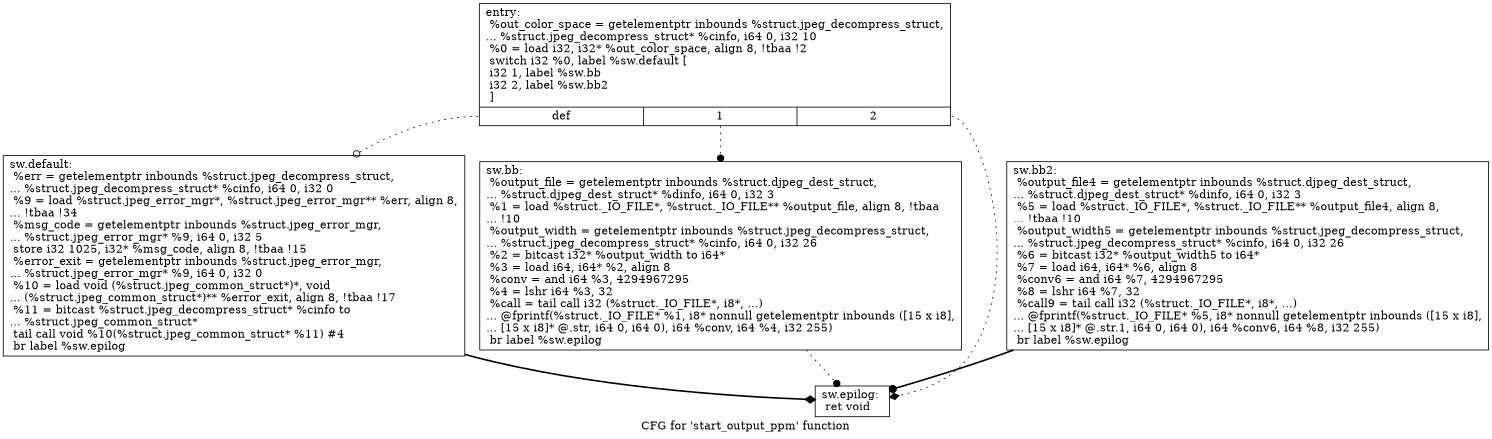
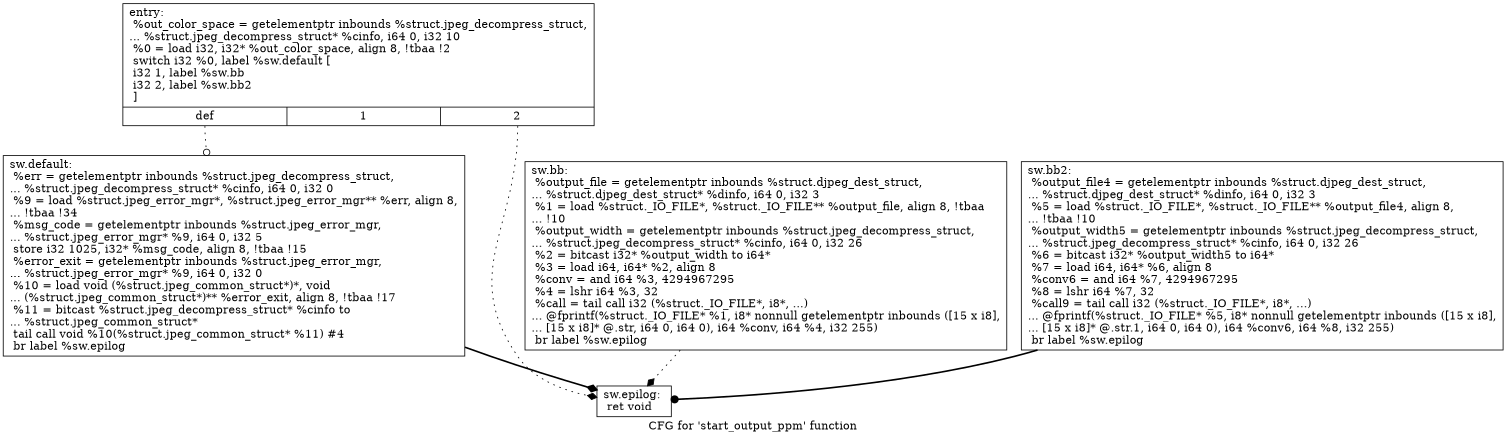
  digraph {
    label="CFG for 'start_output_ppm' function"
    node [shape=record]
    edge [arrowhead=dot style=dotted]
    n1 [label="{entry:\l  %out_color_space = getelementptr inbounds %struct.jpeg_decompress_struct,\l... %struct.jpeg_decompress_struct* %cinfo, i64 0, i32 10\l  %0 = load i32, i32* %out_color_space, align 8, !tbaa !2\l  switch i32 %0, label %sw.default [\l    i32 1, label %sw.bb\l    i32 2, label %sw.bb2\l  ]\l|{<s0>def|<s1>1|<s2>2}}"]
    n2 [label="{sw.default:                                       \l  %err = getelementptr inbounds %struct.jpeg_decompress_struct,\l... %struct.jpeg_decompress_struct* %cinfo, i64 0, i32 0\l  %9 = load %struct.jpeg_error_mgr*, %struct.jpeg_error_mgr** %err, align 8,\l... !tbaa !34\l  %msg_code = getelementptr inbounds %struct.jpeg_error_mgr,\l... %struct.jpeg_error_mgr* %9, i64 0, i32 5\l  store i32 1025, i32* %msg_code, align 8, !tbaa !15\l  %error_exit = getelementptr inbounds %struct.jpeg_error_mgr,\l... %struct.jpeg_error_mgr* %9, i64 0, i32 0\l  %10 = load void (%struct.jpeg_common_struct*)*, void\l... (%struct.jpeg_common_struct*)** %error_exit, align 8, !tbaa !17\l  %11 = bitcast %struct.jpeg_decompress_struct* %cinfo to\l... %struct.jpeg_common_struct*\l  tail call void %10(%struct.jpeg_common_struct* %11) #4\l  br label %sw.epilog\l}"]
    n3 [label="{sw.bb:                                            \l  %output_file = getelementptr inbounds %struct.djpeg_dest_struct,\l... %struct.djpeg_dest_struct* %dinfo, i64 0, i32 3\l  %1 = load %struct._IO_FILE*, %struct._IO_FILE** %output_file, align 8, !tbaa\l... !10\l  %output_width = getelementptr inbounds %struct.jpeg_decompress_struct,\l... %struct.jpeg_decompress_struct* %cinfo, i64 0, i32 26\l  %2 = bitcast i32* %output_width to i64*\l  %3 = load i64, i64* %2, align 8\l  %conv = and i64 %3, 4294967295\l  %4 = lshr i64 %3, 32\l  %call = tail call i32 (%struct._IO_FILE*, i8*, ...)\l... @fprintf(%struct._IO_FILE* %1, i8* nonnull getelementptr inbounds ([15 x i8],\l... [15 x i8]* @.str, i64 0, i64 0), i64 %conv, i64 %4, i32 255)\l  br label %sw.epilog\l}"]
    n4 [label="{sw.epilog:                                        \l  ret void\l}"]
    n5 [label="{sw.bb2:                                           \l  %output_file4 = getelementptr inbounds %struct.djpeg_dest_struct,\l... %struct.djpeg_dest_struct* %dinfo, i64 0, i32 3\l  %5 = load %struct._IO_FILE*, %struct._IO_FILE** %output_file4, align 8,\l... !tbaa !10\l  %output_width5 = getelementptr inbounds %struct.jpeg_decompress_struct,\l... %struct.jpeg_decompress_struct* %cinfo, i64 0, i32 26\l  %6 = bitcast i32* %output_width5 to i64*\l  %7 = load i64, i64* %6, align 8\l  %conv6 = and i64 %7, 4294967295\l  %8 = lshr i64 %7, 32\l  %call9 = tail call i32 (%struct._IO_FILE*, i8*, ...)\l... @fprintf(%struct._IO_FILE* %5, i8* nonnull getelementptr inbounds ([15 x i8],\l... [15 x i8]* @.str.1, i64 0, i64 0), i64 %conv6, i64 %8, i32 255)\l  br label %sw.epilog\l}"]
    n1 -> n2 [arrowhead=odot tailport=s0]
-   n1 -> n3 [tailport=s1]
    n1 -> n4 [arrowhead=diamond tailport=s2]
    n2 -> n4 [arrowhead=diamond style=bold]
-   n3 -> n4
+   n3 -> n4 [arrowhead=diamond]
    n5 -> n4 [style=bold]
  }
